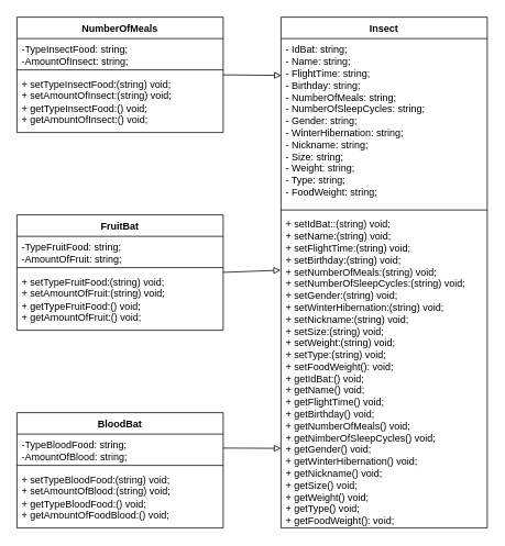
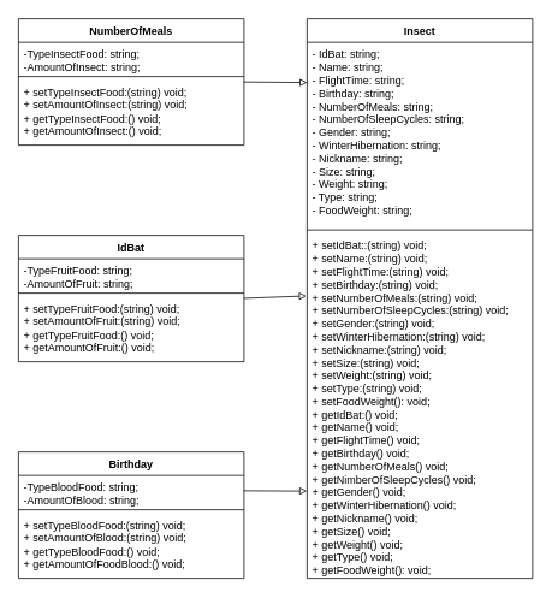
  <mxCell id="0" />
  <mxCell id="1" parent="0" />
  <mxCell id="2" value="Insect" style="swimlane;fontStyle=1;align=center;verticalAlign=top;childLayout=stackLayout;horizontal=1;startSize=26;horizontalStack=0;resizeParent=1;resizeParentMax=0;resizeLast=0;collapsible=1;marginBottom=0;whiteSpace=wrap;html=1;" vertex="1" parent="1"><mxGeometry x="340" y="20" width="250" height="620" as="geometry" /></mxCell>
  <mxCell id="3" value="&lt;div style=&quot;border-color: var(--border-color);&quot;&gt;&lt;div style=&quot;border-color: var(--border-color);&quot;&gt;- IdBat: string;&lt;/div&gt;&lt;div style=&quot;border-color: var(--border-color);&quot;&gt;- Name: string;&lt;br style=&quot;border-color: var(--border-color);&quot;&gt;&lt;/div&gt;&lt;div style=&quot;border-color: var(--border-color);&quot;&gt;- FlightTime: string;&lt;br style=&quot;border-color: var(--border-color);&quot;&gt;&lt;/div&gt;&lt;div style=&quot;border-color: var(--border-color);&quot;&gt;- Birthday: string;&lt;br style=&quot;border-color: var(--border-color);&quot;&gt;&lt;/div&gt;&lt;div style=&quot;border-color: var(--border-color);&quot;&gt;- NumberOfMeals: string;&lt;/div&gt;&lt;div style=&quot;border-color: var(--border-color);&quot;&gt;- NumberOfSleepCycles: string;&lt;/div&gt;&lt;div style=&quot;border-color: var(--border-color);&quot;&gt;- Gender: string;&lt;/div&gt;&lt;div style=&quot;border-color: var(--border-color);&quot;&gt;- WinterHibernation: string;&lt;/div&gt;&lt;div style=&quot;border-color: var(--border-color);&quot;&gt;- Nickname: string;&lt;/div&gt;&lt;div style=&quot;border-color: var(--border-color);&quot;&gt;- Size: string;&lt;/div&gt;&lt;div style=&quot;border-color: var(--border-color);&quot;&gt;- Weight: string;&lt;/div&gt;&lt;div style=&quot;border-color: var(--border-color);&quot;&gt;- Type: string;&lt;/div&gt;&lt;div style=&quot;border-color: var(--border-color);&quot;&gt;- FoodWeight: string;&lt;/div&gt;&lt;/div&gt;" style="text;strokeColor=none;fillColor=none;align=left;verticalAlign=top;spacingLeft=4;spacingRight=4;overflow=hidden;rotatable=0;points=[[0,0.5],[1,0.5]];portConstraint=eastwest;whiteSpace=wrap;html=1;" vertex="1" parent="2"><mxGeometry y="26" width="250" height="204" as="geometry" /></mxCell>
  <mxCell id="4" value="" style="line;strokeWidth=1;fillColor=none;align=left;verticalAlign=middle;spacingTop=-1;spacingLeft=3;spacingRight=3;rotatable=0;labelPosition=right;points=[];portConstraint=eastwest;strokeColor=inherit;" vertex="1" parent="2"><mxGeometry y="230" width="250" height="8" as="geometry" /></mxCell>
  <mxCell id="5" value="&lt;div style=&quot;border-color: var(--border-color);&quot;&gt;&lt;div style=&quot;border-color: var(--border-color);&quot;&gt;+ setIdBat::(string) void;&lt;br style=&quot;border-color: var(--border-color);&quot;&gt;&lt;/div&gt;&lt;div style=&quot;border-color: var(--border-color);&quot;&gt;+ setName:(string) void;&lt;/div&gt;&lt;div style=&quot;border-color: var(--border-color);&quot;&gt;+ setFlightTime:(string) void;&lt;/div&gt;&lt;div style=&quot;border-color: var(--border-color);&quot;&gt;+ setBirthday:(string) void;&lt;/div&gt;&lt;div style=&quot;border-color: var(--border-color);&quot;&gt;+ setNumberOfMeals:(string) void;&lt;/div&gt;&lt;div style=&quot;border-color: var(--border-color);&quot;&gt;+ setNumberOfSleepCycles:(string) void;&lt;/div&gt;&lt;div style=&quot;border-color: var(--border-color);&quot;&gt;+ setGender:(string) void;&lt;/div&gt;&lt;div style=&quot;border-color: var(--border-color);&quot;&gt;+ setWinterHibernation:(string) void;&lt;/div&gt;&lt;div style=&quot;border-color: var(--border-color);&quot;&gt;+ setNickname:(string) void;&lt;/div&gt;&lt;div style=&quot;border-color: var(--border-color);&quot;&gt;+ setSize:(string) void;&lt;/div&gt;&lt;div style=&quot;border-color: var(--border-color);&quot;&gt;+ setWeight:(string) void;&lt;/div&gt;&lt;div style=&quot;border-color: var(--border-color);&quot;&gt;+ setType:(string) void;&lt;/div&gt;&lt;div style=&quot;border-color: var(--border-color);&quot;&gt;+ setFoodWeight(): void;&lt;br style=&quot;border-color: var(--border-color);&quot;&gt;&lt;/div&gt;&lt;div style=&quot;border-color: var(--border-color);&quot;&gt;+ getIdBat:() void;&lt;/div&gt;&lt;div style=&quot;border-color: var(--border-color);&quot;&gt;+ getName() void;&lt;/div&gt;&lt;div style=&quot;border-color: var(--border-color);&quot;&gt;+ getFlightTime() void;&lt;/div&gt;&lt;div style=&quot;border-color: var(--border-color);&quot;&gt;+ getBirthday() void;&lt;/div&gt;&lt;div style=&quot;border-color: var(--border-color);&quot;&gt;+ getNumberOfMeals() void;&lt;/div&gt;&lt;div style=&quot;border-color: var(--border-color);&quot;&gt;+ getNimberOfSleepCycles() void;&lt;/div&gt;&lt;div style=&quot;border-color: var(--border-color);&quot;&gt;+ getGender() void;&lt;/div&gt;&lt;div style=&quot;border-color: var(--border-color);&quot;&gt;+ getWinterHibernation() void;&lt;/div&gt;&lt;div style=&quot;border-color: var(--border-color);&quot;&gt;+ getNickname() void;&lt;/div&gt;&lt;div style=&quot;border-color: var(--border-color);&quot;&gt;+ getSize() void;&lt;/div&gt;&lt;div style=&quot;border-color: var(--border-color);&quot;&gt;+ getWeight() void;&lt;/div&gt;&lt;div style=&quot;border-color: var(--border-color);&quot;&gt;+ getType() void;&lt;/div&gt;&lt;div style=&quot;border-color: var(--border-color);&quot;&gt;+ getFoodWeight(): void;&lt;/div&gt;&lt;/div&gt;" style="text;strokeColor=none;fillColor=none;align=left;verticalAlign=top;spacingLeft=4;spacingRight=4;overflow=hidden;rotatable=0;points=[[0,0.5],[1,0.5]];portConstraint=eastwest;whiteSpace=wrap;html=1;" vertex="1" parent="2"><mxGeometry y="238" width="250" height="382" as="geometry" /></mxCell>
  <mxCell id="6" value="NumberOfMeals" style="swimlane;fontStyle=1;align=center;verticalAlign=top;childLayout=stackLayout;horizontal=1;startSize=26;horizontalStack=0;resizeParent=1;resizeParentMax=0;resizeLast=0;collapsible=1;marginBottom=0;whiteSpace=wrap;html=1;" vertex="1" parent="1"><mxGeometry x="20" y="20" width="250" height="140" as="geometry" /></mxCell>
  <mxCell id="7" value="&lt;div style=&quot;border-color: var(--border-color);&quot;&gt;-TypeInsectFood: string;&lt;br style=&quot;border-color: var(--border-color);&quot;&gt;&lt;div style=&quot;border-color: var(--border-color);&quot;&gt;-AmountOfInsect: string;&lt;/div&gt;&lt;/div&gt;Insect" style="text;strokeColor=none;fillColor=none;align=left;verticalAlign=top;spacingLeft=4;spacingRight=4;overflow=hidden;rotatable=0;points=[[0,0.5],[1,0.5]];portConstraint=eastwest;whiteSpace=wrap;html=1;" vertex="1" parent="6"><mxGeometry y="26" width="250" height="34" as="geometry" /></mxCell>
  <mxCell id="8" value="" style="line;strokeWidth=1;fillColor=none;align=left;verticalAlign=middle;spacingTop=-1;spacingLeft=3;spacingRight=3;rotatable=0;labelPosition=right;points=[];portConstraint=eastwest;strokeColor=inherit;" vertex="1" parent="6"><mxGeometry y="60" width="250" height="8" as="geometry" /></mxCell>
  <mxCell id="9" value="&lt;div style=&quot;border-color: var(--border-color);&quot;&gt;&lt;div style=&quot;border-color: var(--border-color);&quot;&gt;+ setTypeInsect&lt;span style=&quot;background-color: initial;&quot;&gt;Food:(string) void;&lt;/span&gt;&lt;/div&gt;&lt;div style=&quot;border-color: var(--border-color);&quot;&gt;+ setAmountOfInsect:(string) void;&lt;/div&gt;&lt;div style=&quot;border-color: var(--border-color);&quot;&gt;+ getTypeInsect&lt;span style=&quot;background-color: initial;&quot;&gt;Food:() void;&lt;/span&gt;&lt;/div&gt;&lt;div style=&quot;border-color: var(--border-color);&quot;&gt;+ getAmountOfInsect:() void;&lt;/div&gt;&lt;/div&gt;" style="text;strokeColor=none;fillColor=none;align=left;verticalAlign=top;spacingLeft=4;spacingRight=4;overflow=hidden;rotatable=0;points=[[0,0.5],[1,0.5]];portConstraint=eastwest;whiteSpace=wrap;html=1;" vertex="1" parent="6"><mxGeometry y="68" width="250" height="72" as="geometry" /></mxCell>
- <mxCell id="10" value="FruitBat" style="swimlane;fontStyle=1;align=center;verticalAlign=top;childLayout=stackLayout;horizontal=1;startSize=26;horizontalStack=0;resizeParent=1;resizeParentMax=0;resizeLast=0;collapsible=1;marginBottom=0;whiteSpace=wrap;html=1;" vertex="1" parent="1"><mxGeometry x="20" y="260" width="250" height="140" as="geometry" /></mxCell>
+ <mxCell id="10" value="IdBat" style="swimlane;fontStyle=1;align=center;verticalAlign=top;childLayout=stackLayout;horizontal=1;startSize=26;horizontalStack=0;resizeParent=1;resizeParentMax=0;resizeLast=0;collapsible=1;marginBottom=0;whiteSpace=wrap;html=1;" vertex="1" parent="1"><mxGeometry x="20" y="260" width="250" height="140" as="geometry" /></mxCell>
  <mxCell id="11" value="&lt;div style=&quot;border-color: var(--border-color);&quot;&gt;-TypeFruitFood: string;&lt;br style=&quot;border-color: var(--border-color);&quot;&gt;&lt;div style=&quot;border-color: var(--border-color);&quot;&gt;-AmountOfFruit&lt;span style=&quot;background-color: initial;&quot;&gt;: string;&lt;/span&gt;&lt;/div&gt;&lt;/div&gt;Fruit" style="text;strokeColor=none;fillColor=none;align=left;verticalAlign=top;spacingLeft=4;spacingRight=4;overflow=hidden;rotatable=0;points=[[0,0.5],[1,0.5]];portConstraint=eastwest;whiteSpace=wrap;html=1;" vertex="1" parent="10"><mxGeometry y="26" width="250" height="34" as="geometry" /></mxCell>
  <mxCell id="12" value="" style="line;strokeWidth=1;fillColor=none;align=left;verticalAlign=middle;spacingTop=-1;spacingLeft=3;spacingRight=3;rotatable=0;labelPosition=right;points=[];portConstraint=eastwest;strokeColor=inherit;" vertex="1" parent="10"><mxGeometry y="60" width="250" height="8" as="geometry" /></mxCell>
  <mxCell id="13" value="&lt;div style=&quot;border-color: var(--border-color);&quot;&gt;&lt;div style=&quot;border-color: var(--border-color);&quot;&gt;+ setTypeFruit&lt;span style=&quot;background-color: initial;&quot;&gt;Food:(string) void;&lt;/span&gt;&lt;/div&gt;&lt;div style=&quot;border-color: var(--border-color);&quot;&gt;+ setAmountOfFruit:(string) void;&lt;/div&gt;&lt;div style=&quot;border-color: var(--border-color);&quot;&gt;+ getTypeFruit&lt;span style=&quot;background-color: initial;&quot;&gt;Food:() void;&lt;/span&gt;&lt;/div&gt;&lt;div style=&quot;border-color: var(--border-color);&quot;&gt;+ getAmountOfFruit:() void;&lt;/div&gt;&lt;/div&gt;" style="text;strokeColor=none;fillColor=none;align=left;verticalAlign=top;spacingLeft=4;spacingRight=4;overflow=hidden;rotatable=0;points=[[0,0.5],[1,0.5]];portConstraint=eastwest;whiteSpace=wrap;html=1;" vertex="1" parent="10"><mxGeometry y="68" width="250" height="72" as="geometry" /></mxCell>
- <mxCell id="14" value="BloodBat" style="swimlane;fontStyle=1;align=center;verticalAlign=top;childLayout=stackLayout;horizontal=1;startSize=26;horizontalStack=0;resizeParent=1;resizeParentMax=0;resizeLast=0;collapsible=1;marginBottom=0;whiteSpace=wrap;html=1;" vertex="1" parent="1"><mxGeometry x="20" y="500" width="250" height="140" as="geometry" /></mxCell>
+ <mxCell id="14" value="Birthday" style="swimlane;fontStyle=1;align=center;verticalAlign=top;childLayout=stackLayout;horizontal=1;startSize=26;horizontalStack=0;resizeParent=1;resizeParentMax=0;resizeLast=0;collapsible=1;marginBottom=0;whiteSpace=wrap;html=1;" vertex="1" parent="1"><mxGeometry x="20" y="500" width="250" height="140" as="geometry" /></mxCell>
  <mxCell id="15" value="&lt;div style=&quot;border-color: var(--border-color);&quot;&gt;-TypeBloodFood: string;&lt;br style=&quot;border-color: var(--border-color);&quot;&gt;&lt;div style=&quot;border-color: var(--border-color);&quot;&gt;-AmountOfBlood: string;&lt;/div&gt;&lt;/div&gt;BloodBloodBloodBlood" style="text;strokeColor=none;fillColor=none;align=left;verticalAlign=top;spacingLeft=4;spacingRight=4;overflow=hidden;rotatable=0;points=[[0,0.5],[1,0.5]];portConstraint=eastwest;whiteSpace=wrap;html=1;" vertex="1" parent="14"><mxGeometry y="26" width="250" height="34" as="geometry" /></mxCell>
  <mxCell id="16" value="" style="line;strokeWidth=1;fillColor=none;align=left;verticalAlign=middle;spacingTop=-1;spacingLeft=3;spacingRight=3;rotatable=0;labelPosition=right;points=[];portConstraint=eastwest;strokeColor=inherit;" vertex="1" parent="14"><mxGeometry y="60" width="250" height="8" as="geometry" /></mxCell>
  <mxCell id="17" value="&lt;div style=&quot;border-color: var(--border-color);&quot;&gt;&lt;div style=&quot;border-color: var(--border-color);&quot;&gt;+ setTypeBloodFood:(string) void;&lt;br style=&quot;border-color: var(--border-color);&quot;&gt;&lt;/div&gt;&lt;div style=&quot;border-color: var(--border-color);&quot;&gt;+ setAmountOfBlood:(string) void;&lt;/div&gt;&lt;div style=&quot;border-color: var(--border-color);&quot;&gt;+ getTypeBloodFood:() void;&lt;/div&gt;&lt;div style=&quot;border-color: var(--border-color);&quot;&gt;+ getAmountOfFoodBlood:() void;&lt;/div&gt;&lt;/div&gt;" style="text;strokeColor=none;fillColor=none;align=left;verticalAlign=top;spacingLeft=4;spacingRight=4;overflow=hidden;rotatable=0;points=[[0,0.5],[1,0.5]];portConstraint=eastwest;whiteSpace=wrap;html=1;" vertex="1" parent="14"><mxGeometry y="68" width="250" height="72" as="geometry" /></mxCell>
  <mxCell id="18" value="" style="endArrow=block;html=1;rounded=0;exitX=1;exitY=0.028;exitDx=0;exitDy=0;entryX=0.001;entryY=0.219;entryDx=0;entryDy=0;exitPerimeter=0;entryPerimeter=0;endFill=0;" edge="1" parent="1" source="9" target="3"><mxGeometry width="50" height="50" relative="1" as="geometry"><mxPoint x="290" y="120" as="sourcePoint" /><mxPoint x="340" y="70" as="targetPoint" /></mxGeometry></mxCell>
  <mxCell id="19" value="" style="endArrow=block;html=1;rounded=0;exitX=1;exitY=0.024;exitDx=0;exitDy=0;entryX=-0.002;entryY=0.181;entryDx=0;entryDy=0;exitPerimeter=0;entryPerimeter=0;endFill=0;" edge="1" parent="1" source="13" target="5"><mxGeometry width="50" height="50" relative="1" as="geometry"><mxPoint x="270" y="340" as="sourcePoint" /><mxPoint x="340" y="341" as="targetPoint" /></mxGeometry></mxCell>
  <mxCell id="20" value="" style="endArrow=block;html=1;rounded=0;exitX=1;exitY=0.5;exitDx=0;exitDy=0;entryX=0;entryY=0.747;entryDx=0;entryDy=0;entryPerimeter=0;endFill=0;" edge="1" parent="1" source="15" target="5"><mxGeometry width="50" height="50" relative="1" as="geometry"><mxPoint x="270" y="553" as="sourcePoint" /><mxPoint x="340" y="550" as="targetPoint" /></mxGeometry></mxCell>
